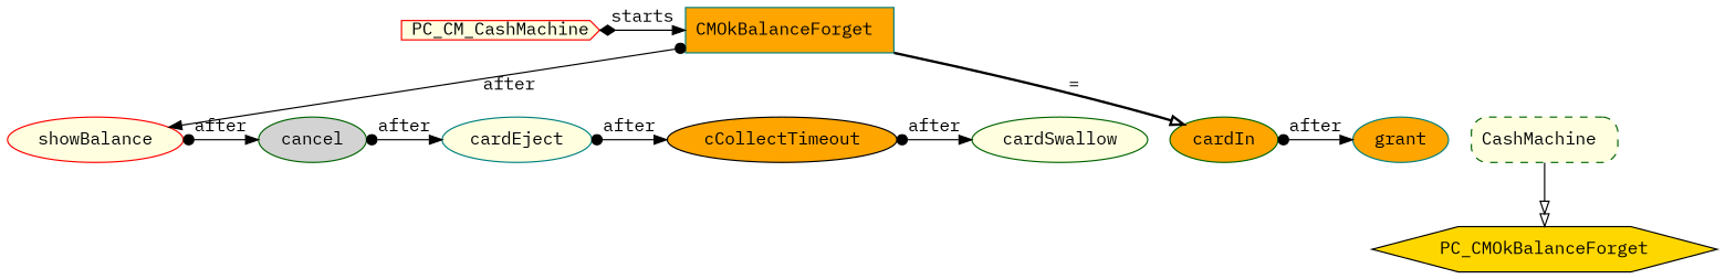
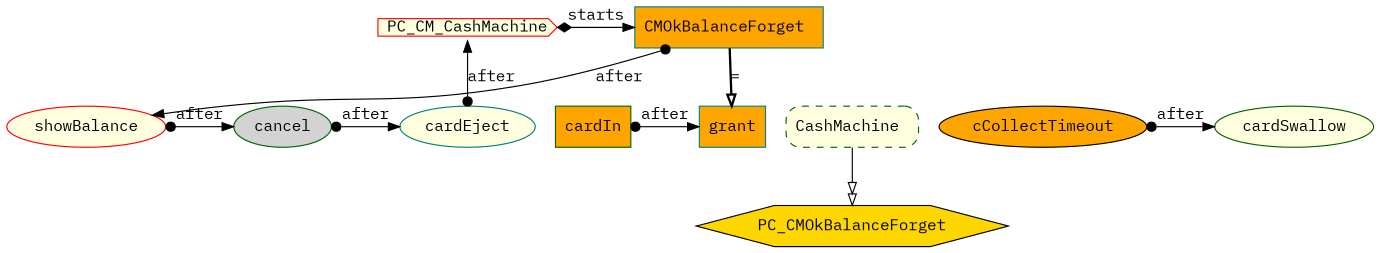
  digraph {
    fontname="IBM Plex Mono"
    node [color=darkgreen fillcolor=lightyellow fontname="IBM Plex Mono" shape=ellipse style=filled]
    edge [arrowtail=dot dir=both fontname="IBM Plex Mono"]
    n1 [color=red height=.2 label=PC_CM_CashMachine shape=cds width=.2]
    n2 [color=teal fillcolor=orange label="CMOkBalanceForget " shape=box]
    n3 [label="CashMachine " shape=rectangle style="rounded,filled,dashed"]
    n4 [color=black fillcolor=orange label=cCollectTimeout]
    n5 [label=cardSwallow]
    n6 [color=teal label=cardEject]
    n7 [fillcolor=lightgrey label=cancel]
    n8 [color=red label=showBalance]
-   n9 [color=teal fillcolor=orange label=grant]
-   n10 [fillcolor=orange label=cardIn]
+   n9 [color=teal fillcolor=orange label=grant shape=box]
+   n10 [fillcolor=orange label=cardIn shape=box]
    n11 [color=black fillcolor=gold label=PC_CMOkBalanceForget shape=hexagon]
    subgraph sub_1 {
      rank=min
      n1
      n2
    }
    subgraph sub_2 {
      rank=same
      n3
      n4
      n5
      n6
      n7
      n8
      n9
      n10
    }
    subgraph sub_3 {
      rank=same
      n3
      n4
      n5
      n6
      n7
      n8
      n9
    }
    subgraph sub_4 {
      rank=same
      n3
      n4
      n5
      n6
      n7
      n8
    }
    subgraph sub_5 {
      rank=same
      n3
      n4
      n5
      n6
      n7
    }
    subgraph sub_6 {
      rank=same
      n3
      n4
      n5
      n6
    }
    subgraph sub_7 {
      rank=same
      n3
      n4
      n5
    }
    subgraph sub_8 {
      rank=same
      n3
      n5
    }
    n1 -> n2 [arrowtail=diamond label=starts]
    n2 -> n8 [label=after]
-   n2 -> n10 [arrowhead=onormal label="=" penwidth=2 arrowtail="" dir=""]
+   n2 -> n9 [arrowhead=onormal label="=" penwidth=2 arrowtail="" dir=""]
    n3 -> n11 [arrowhead=normalnormal fillcolor=white label=" " arrowtail="" dir=""]
    n4 -> n5 [label=after]
-   n6 -> n4 [label=after]
+   n6 -> n1 [label=after]
    n7 -> n6 [label=after]
    n8 -> n7 [label=after]
    n10 -> n9 [label=after]
  }
